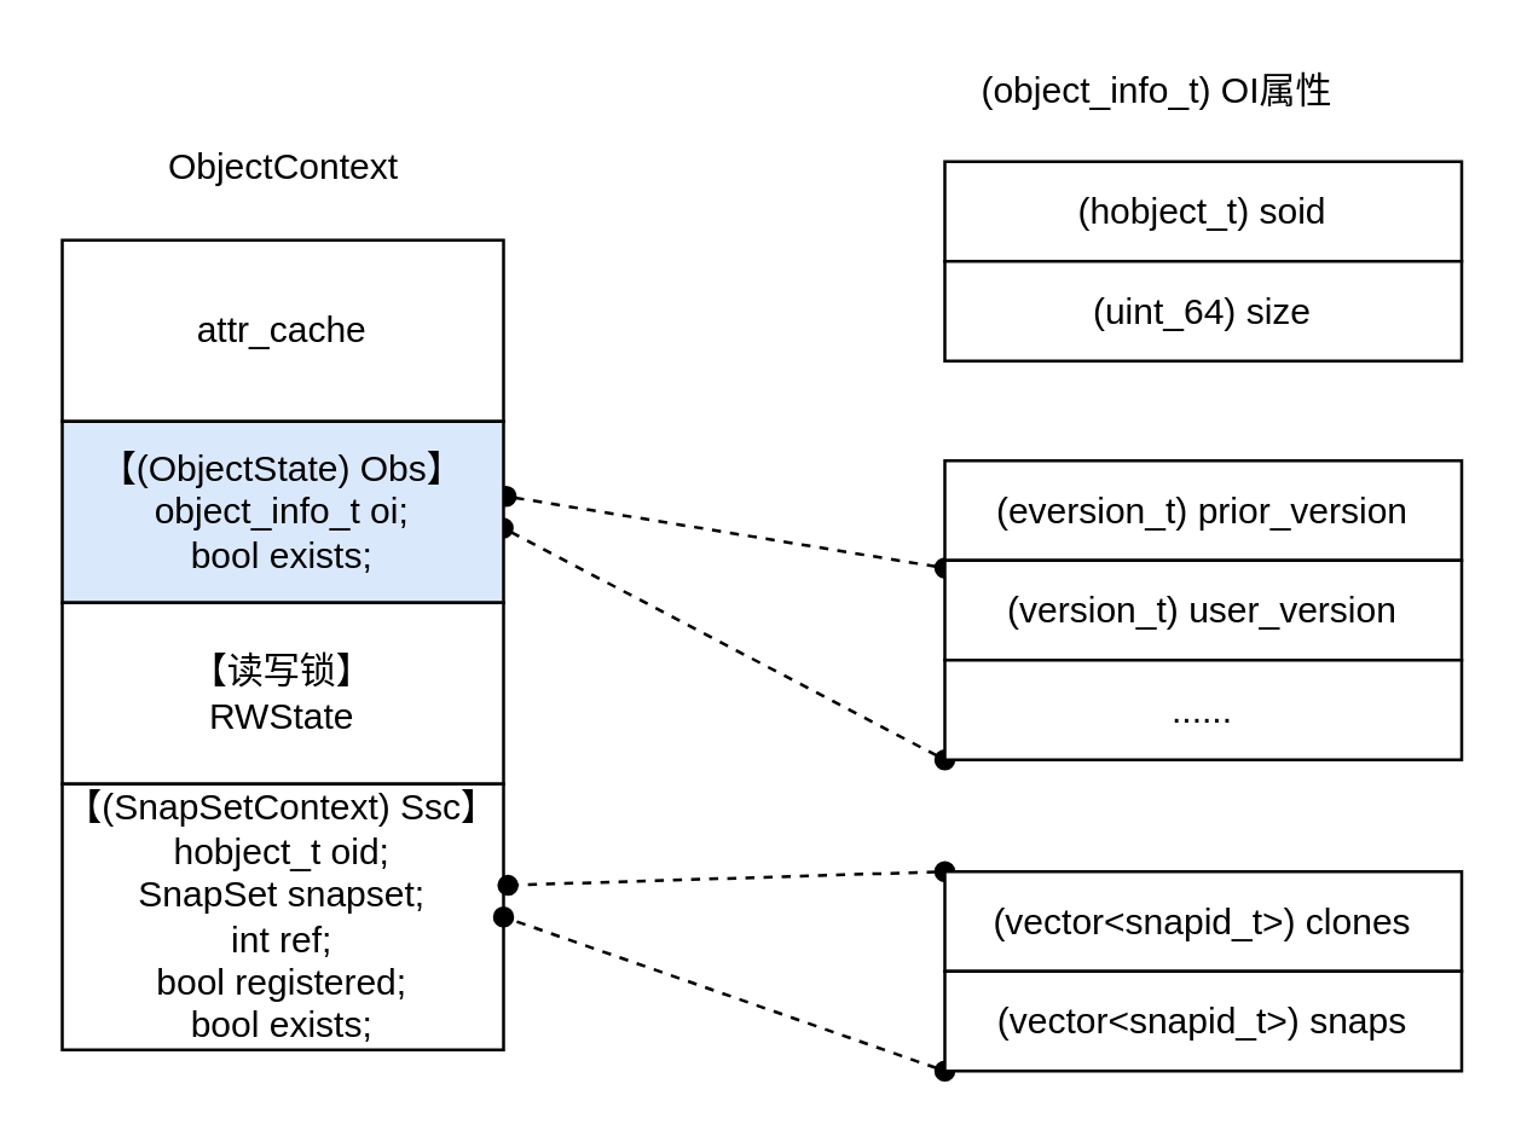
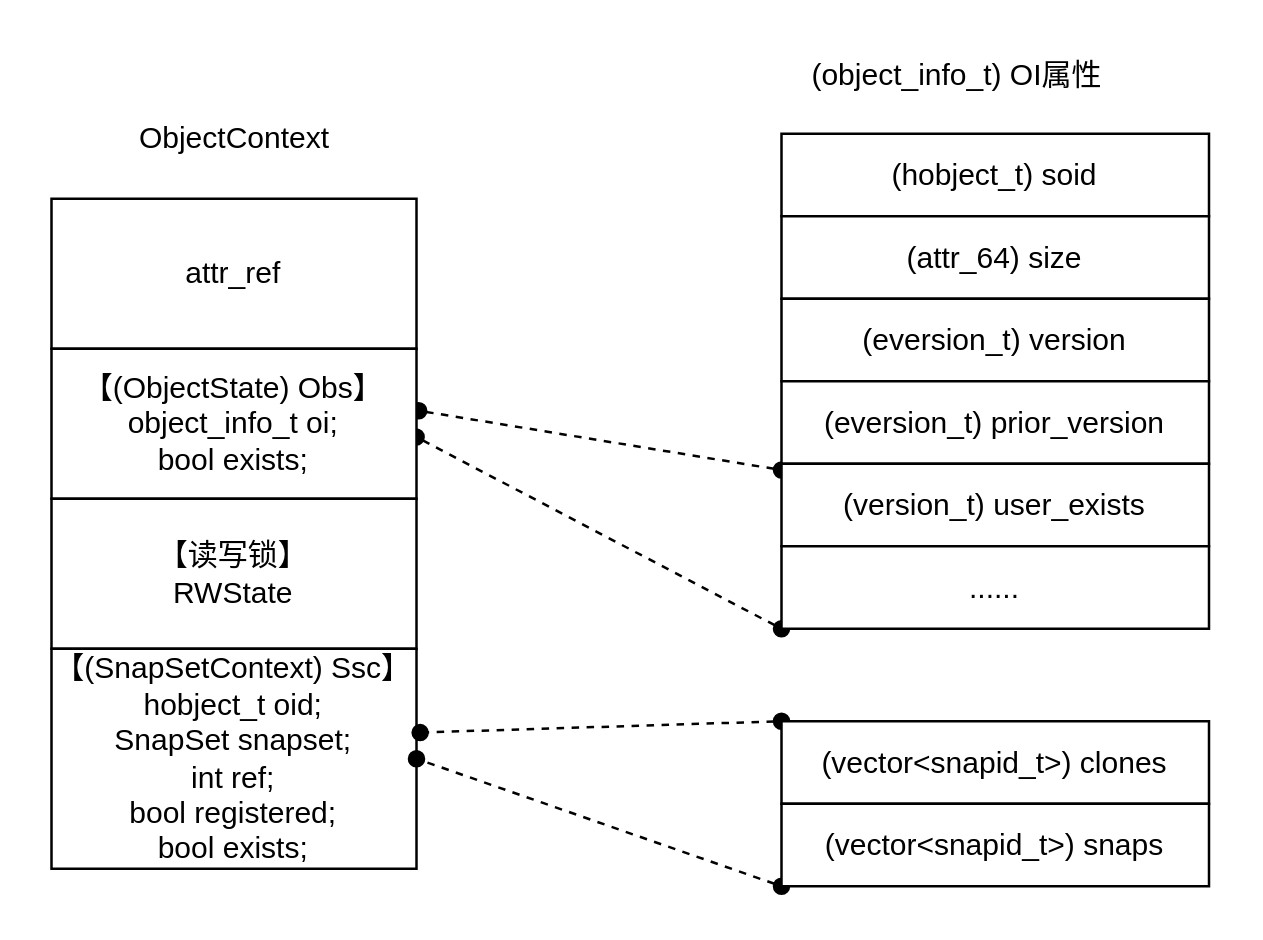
  <mxCell id="0" />
  <mxCell id="1" parent="0" />
- <mxCell id="2" value="attr_cache" style="rounded=0;whiteSpace=wrap;html=1;" vertex="1" parent="1"><mxGeometry x="20" y="79" width="146" height="60" as="geometry" /></mxCell>
+ <mxCell id="2" value="attr_ref" style="rounded=0;whiteSpace=wrap;html=1;" vertex="1" parent="1"><mxGeometry x="20" y="79" width="146" height="60" as="geometry" /></mxCell>
  <mxCell id="3" style="rounded=0;orthogonalLoop=1;jettySize=auto;html=1;exitX=1.006;exitY=0.413;exitDx=0;exitDy=0;startArrow=oval;startFill=1;endArrow=oval;endFill=1;dashed=1;exitPerimeter=0;" edge="1" parent="1" source="5" target="12"><mxGeometry relative="1" as="geometry" /></mxCell>
  <mxCell id="4" style="rounded=0;orthogonalLoop=1;jettySize=auto;html=1;exitX=0.999;exitY=0.588;exitDx=0;exitDy=0;entryX=0;entryY=1;entryDx=0;entryDy=0;startArrow=oval;startFill=1;endArrow=oval;endFill=1;dashed=1;exitPerimeter=0;" edge="1" parent="1" source="5" target="13"><mxGeometry relative="1" as="geometry" /></mxCell>
- <mxCell id="5" value="【(ObjectState) Obs】&lt;br&gt;object_info_t oi;&lt;br&gt;bool exists;" style="rounded=0;whiteSpace=wrap;html=1;fillColor=#dae8fc;" vertex="1" parent="1"><mxGeometry x="20" y="139" width="146" height="60" as="geometry" /></mxCell>
+ <mxCell id="5" value="【(ObjectState) Obs】&lt;br&gt;object_info_t oi;&lt;br&gt;bool exists;" style="rounded=0;whiteSpace=wrap;html=1;" vertex="1" parent="1"><mxGeometry x="20" y="139" width="146" height="60" as="geometry" /></mxCell>
  <mxCell id="6" value="【读写锁】&lt;br&gt;RWState" style="rounded=0;whiteSpace=wrap;html=1;" vertex="1" parent="1"><mxGeometry x="20" y="199" width="146" height="60" as="geometry" /></mxCell>
  <mxCell id="7" value="【(SnapSetContext) Ssc】&lt;br&gt;hobject_t oid;&lt;br&gt;SnapSet snapset;&lt;br&gt;int ref;&lt;br&gt;bool registered;&lt;br&gt;bool exists;" style="rounded=0;whiteSpace=wrap;html=1;" vertex="1" parent="1"><mxGeometry x="20" y="259" width="146" height="88" as="geometry" /></mxCell>
  <mxCell id="8" value="(hobject_t) soid" style="rounded=0;whiteSpace=wrap;html=1;" vertex="1" parent="1"><mxGeometry x="312" y="53" width="171" height="33" as="geometry" /></mxCell>
- <mxCell id="9" value="(uint_64) size" style="rounded=0;whiteSpace=wrap;html=1;" vertex="1" parent="1"><mxGeometry x="312" y="86" width="171" height="33" as="geometry" /></mxCell>
+ <mxCell id="9" value="(attr_64) size" style="rounded=0;whiteSpace=wrap;html=1;" vertex="1" parent="1"><mxGeometry x="312" y="86" width="171" height="33" as="geometry" /></mxCell>
+ <mxCell id="10" value="(eversion_t) version" style="rounded=0;whiteSpace=wrap;html=1;" vertex="1" parent="1"><mxGeometry x="312" y="119" width="171" height="33" as="geometry" /></mxCell>
  <mxCell id="11" value="(eversion_t) prior_version" style="rounded=0;whiteSpace=wrap;html=1;" vertex="1" parent="1"><mxGeometry x="312" y="152" width="171" height="33" as="geometry" /></mxCell>
- <mxCell id="12" value="(version_t) user_version" style="rounded=0;whiteSpace=wrap;html=1;" vertex="1" parent="1"><mxGeometry x="312" y="185" width="171" height="33" as="geometry" /></mxCell>
+ <mxCell id="12" value="(version_t) user_exists" style="rounded=0;whiteSpace=wrap;html=1;" vertex="1" parent="1"><mxGeometry x="312" y="185" width="171" height="33" as="geometry" /></mxCell>
  <mxCell id="13" value="......" style="rounded=0;whiteSpace=wrap;html=1;" vertex="1" parent="1"><mxGeometry x="312" y="218" width="171" height="33" as="geometry" /></mxCell>
  <mxCell id="14" style="edgeStyle=none;rounded=0;orthogonalLoop=1;jettySize=auto;html=1;exitX=0;exitY=0;exitDx=0;exitDy=0;entryX=1.01;entryY=0.381;entryDx=0;entryDy=0;entryPerimeter=0;dashed=1;startArrow=oval;startFill=1;endArrow=oval;endFill=1;" edge="1" parent="1" source="15" target="7"><mxGeometry relative="1" as="geometry" /></mxCell>
  <mxCell id="15" value="(vector&amp;lt;snapid_t&amp;gt;) clones" style="rounded=0;whiteSpace=wrap;html=1;" vertex="1" parent="1"><mxGeometry x="312" y="288" width="171" height="33" as="geometry" /></mxCell>
  <mxCell id="16" style="edgeStyle=none;rounded=0;orthogonalLoop=1;jettySize=auto;html=1;exitX=0;exitY=1;exitDx=0;exitDy=0;entryX=1;entryY=0.5;entryDx=0;entryDy=0;dashed=1;startArrow=oval;startFill=1;endArrow=oval;endFill=1;" edge="1" parent="1" source="17" target="7"><mxGeometry relative="1" as="geometry" /></mxCell>
  <mxCell id="17" value="(vector&amp;lt;snapid_t&amp;gt;) snaps" style="rounded=0;whiteSpace=wrap;html=1;" vertex="1" parent="1"><mxGeometry x="312" y="321" width="171" height="33" as="geometry" /></mxCell>
  <mxCell id="18" value="ObjectContext" style="text;html=1;strokeColor=none;fillColor=none;align=center;verticalAlign=middle;whiteSpace=wrap;rounded=0;" vertex="1" parent="1"><mxGeometry x="46.5" y="45" width="93" height="20" as="geometry" /></mxCell>
  <mxCell id="19" value="(object_info_t) OI属性" style="text;html=1;strokeColor=none;fillColor=none;align=center;verticalAlign=middle;whiteSpace=wrap;rounded=0;" vertex="1" parent="1"><mxGeometry x="314" y="20" width="137" height="20" as="geometry" /></mxCell>
